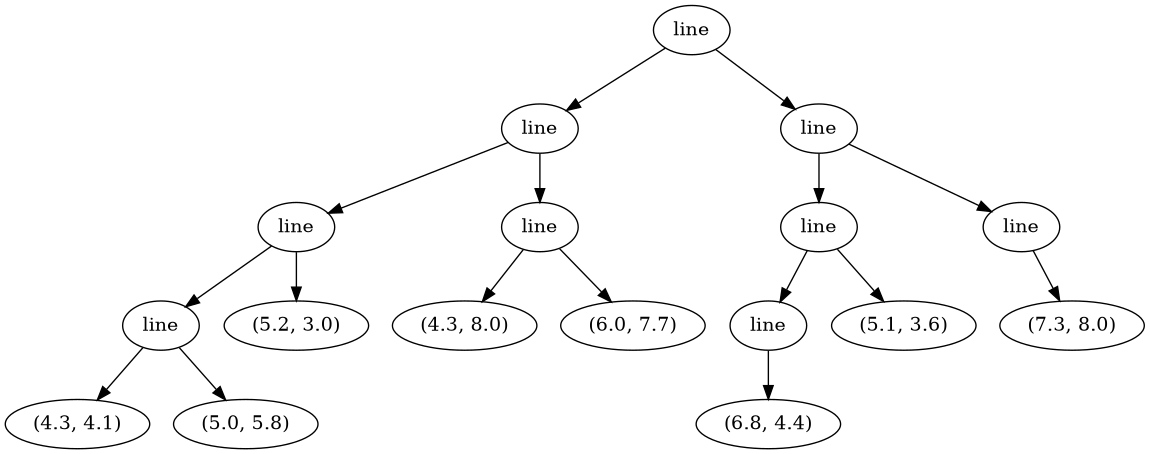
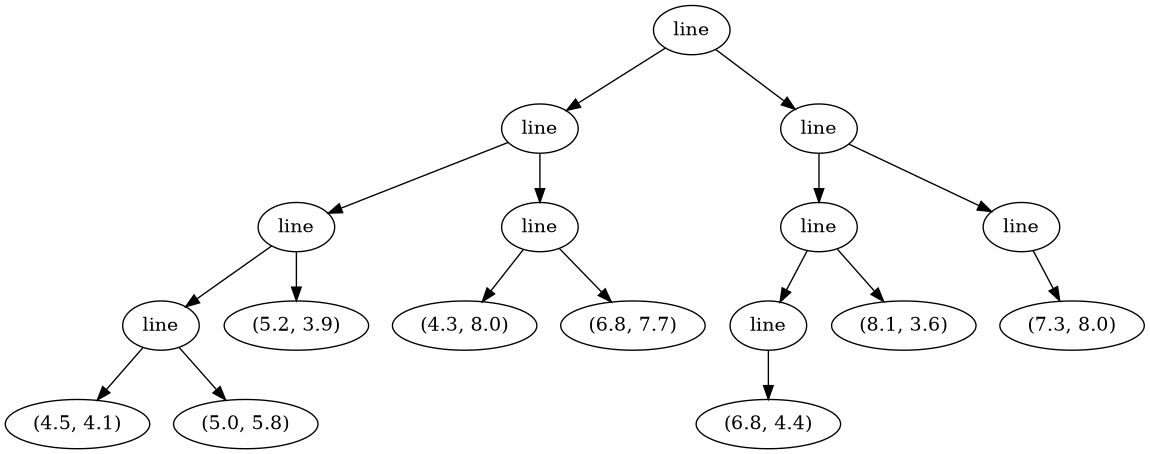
  digraph {
    n1 [label=line]
    n2 [label=line]
    n3 [label=line]
    n4 [label=line]
    n5 [label=line]
    n6 [label=line]
    n7 [label=line]
    n8 [label=line]
-   n9 [label="(5.2, 3.0)"]
+   n9 [label="(5.2, 3.9)"]
    n10 [label="(4.3, 8.0)"]
-   n11 [label="(6.0, 7.7)"]
-   n12 [label="(4.3, 4.1)"]
+   n11 [label="(6.8, 7.7)"]
+   n12 [label="(4.5, 4.1)"]
    n13 [label="(5.0, 5.8)"]
    n14 [label=line]
-   n15 [label="(5.1, 3.6)"]
+   n15 [label="(8.1, 3.6)"]
    n16 [label="(7.3, 8.0)"]
    n17 [label="(6.8, 4.4)"]
    n1 -> n2
    n1 -> n3
    n2 -> n4
    n2 -> n5
    n3 -> n6
    n3 -> n7
    n4 -> n8
    n4 -> n9
    n5 -> n10
    n5 -> n11
    n6 -> n14
    n6 -> n15
    n7 -> n16
    n8 -> n12
    n8 -> n13
    n14 -> n17
  }
